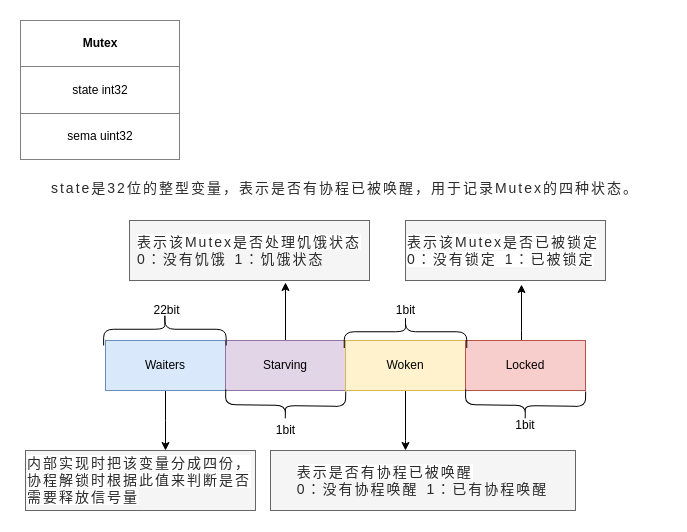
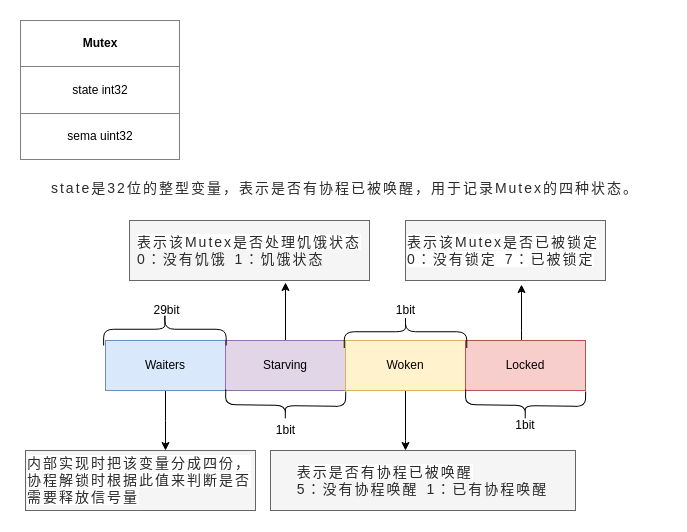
  <mxCell id="0" />
  <mxCell id="1" parent="0" />
  <mxCell id="2" value="&lt;table border=&quot;1&quot; width=&quot;100%&quot; cellpadding=&quot;4&quot; style=&quot;width: 100% ; height: 100% ; border-collapse: collapse&quot;&gt;&lt;tbody&gt;&lt;tr&gt;&lt;th align=&quot;center&quot;&gt;&lt;b&gt;Mutex&lt;/b&gt;&lt;/th&gt;&lt;/tr&gt;&lt;tr&gt;&lt;td align=&quot;center&quot;&gt;state int32&lt;/td&gt;&lt;/tr&gt;&lt;tr&gt;&lt;td align=&quot;center&quot;&gt;sema uint32&lt;/td&gt;&lt;/tr&gt;&lt;/tbody&gt;&lt;/table&gt;" style="text;html=1;overflow=fill;" vertex="1" parent="1"><mxGeometry x="20" y="20" width="160" height="140" as="geometry" /></mxCell>
  <mxCell id="3" value="" style="edgeStyle=orthogonalEdgeStyle;rounded=0;orthogonalLoop=1;jettySize=auto;html=1;" edge="1" parent="1" source="4"><mxGeometry relative="1" as="geometry"><mxPoint x="165" y="450" as="targetPoint" /></mxGeometry></mxCell>
  <mxCell id="4" value="Waiters" style="rounded=0;whiteSpace=wrap;html=1;fillColor=#dae8fc;strokeColor=#6c8ebf;" vertex="1" parent="1"><mxGeometry x="105" y="340" width="120" height="50" as="geometry" /></mxCell>
  <mxCell id="5" value="" style="edgeStyle=orthogonalEdgeStyle;rounded=0;orthogonalLoop=1;jettySize=auto;html=1;entryX=0.65;entryY=1.033;entryDx=0;entryDy=0;entryPerimeter=0;" edge="1" parent="1" source="6" target="12"><mxGeometry relative="1" as="geometry" /></mxCell>
  <mxCell id="6" value="Starving" style="rounded=0;whiteSpace=wrap;html=1;fillColor=#e1d5e7;strokeColor=#9673a6;" vertex="1" parent="1"><mxGeometry x="225" y="340" width="120" height="50" as="geometry" /></mxCell>
  <mxCell id="7" value="" style="edgeStyle=orthogonalEdgeStyle;rounded=0;orthogonalLoop=1;jettySize=auto;html=1;" edge="1" parent="1" source="8" target="13"><mxGeometry relative="1" as="geometry"><Array as="points"><mxPoint x="405" y="440" /><mxPoint x="405" y="440" /></Array></mxGeometry></mxCell>
  <mxCell id="8" value="Woken" style="rounded=0;whiteSpace=wrap;html=1;fillColor=#fff2cc;strokeColor=#d6b656;" vertex="1" parent="1"><mxGeometry x="345" y="340" width="120" height="50" as="geometry" /></mxCell>
  <mxCell id="9" value="" style="edgeStyle=orthogonalEdgeStyle;rounded=0;orthogonalLoop=1;jettySize=auto;html=1;entryX=0.58;entryY=1.067;entryDx=0;entryDy=0;entryPerimeter=0;" edge="1" parent="1" source="10" target="14"><mxGeometry relative="1" as="geometry"><Array as="points"><mxPoint x="521" y="330" /><mxPoint x="521" y="330" /></Array></mxGeometry></mxCell>
  <mxCell id="10" value="Locked" style="rounded=0;whiteSpace=wrap;html=1;fillColor=#f8cecc;strokeColor=#b85450;" vertex="1" parent="1"><mxGeometry x="465" y="340" width="120" height="50" as="geometry" /></mxCell>
  <mxCell id="11" value="&lt;span style=&quot;color: rgb(43 , 43 , 43) ; font-family: , , , &amp;#34;helvetica neue&amp;#34; , &amp;#34;pingfang sc&amp;#34; , &amp;#34;hiragino sans gb&amp;#34; , &amp;#34;microsoft yahei&amp;#34; , &amp;#34;arial&amp;#34; , sans-serif ; font-size: 14px ; letter-spacing: 2px ; word-spacing: 2px ; background-color: rgb(255 , 255 , 255)&quot;&gt;内部实现时把该变量分成四份，协程解锁时根据此值来判断是否需要释放信号量&lt;/span&gt;" style="text;html=1;strokeColor=#666666;fillColor=#f5f5f5;align=left;verticalAlign=middle;whiteSpace=wrap;rounded=0;fontColor=#333333;" vertex="1" parent="1"><mxGeometry x="25" y="450" width="230" height="60" as="geometry" /></mxCell>
  <mxCell id="12" value="&lt;div style=&quot;text-align: left&quot;&gt;&lt;span style=&quot;background-color: rgb(255 , 255 , 255) ; color: rgb(43 , 43 , 43) ; font-size: 14px ; letter-spacing: 2px ; word-spacing: 2px&quot;&gt;表示该Mutex是否处理饥饿状态&lt;/span&gt;&lt;/div&gt;&lt;span style=&quot;color: rgb(43 , 43 , 43) ; font-family: , , , &amp;#34;helvetica neue&amp;#34; , &amp;#34;pingfang sc&amp;#34; , &amp;#34;hiragino sans gb&amp;#34; , &amp;#34;microsoft yahei&amp;#34; , &amp;#34;arial&amp;#34; , sans-serif ; font-size: 14px ; letter-spacing: 2px ; word-spacing: 2px ; background-color: rgb(255 , 255 , 255)&quot;&gt;&lt;div style=&quot;text-align: left&quot;&gt;0：没有饥饿 1：饥饿状态&lt;/div&gt;&lt;/span&gt;" style="text;html=1;strokeColor=#666666;fillColor=#f5f5f5;align=center;verticalAlign=middle;whiteSpace=wrap;rounded=0;fontColor=#333333;" vertex="1" parent="1"><mxGeometry x="129" y="220" width="240" height="60" as="geometry" /></mxCell>
- <mxCell id="13" value="&lt;div style=&quot;text-align: left&quot;&gt;&lt;span style=&quot;background-color: rgb(255 , 255 , 255) ; color: rgb(43 , 43 , 43) ; font-size: 14px ; letter-spacing: 2px ; word-spacing: 2px&quot;&gt;表示是否有协程已被唤醒&lt;/span&gt;&lt;/div&gt;&lt;span style=&quot;color: rgb(43 , 43 , 43) ; font-family: , , , &amp;#34;helvetica neue&amp;#34; , &amp;#34;pingfang sc&amp;#34; , &amp;#34;hiragino sans gb&amp;#34; , &amp;#34;microsoft yahei&amp;#34; , &amp;#34;arial&amp;#34; , sans-serif ; font-size: 14px ; letter-spacing: 2px ; word-spacing: 2px ; background-color: rgb(255 , 255 , 255)&quot;&gt;&lt;div style=&quot;text-align: left&quot;&gt;0：没有协程唤醒 1：已有协程唤醒&lt;/div&gt;&lt;/span&gt;" style="text;html=1;strokeColor=#666666;fillColor=#f5f5f5;align=center;verticalAlign=middle;whiteSpace=wrap;rounded=0;fontColor=#333333;" vertex="1" parent="1"><mxGeometry x="270" y="450" width="305" height="60" as="geometry" /></mxCell>
- <mxCell id="14" value="&lt;span style=&quot;color: rgb(43 , 43 , 43) ; font-family: , , , &amp;#34;helvetica neue&amp;#34; , &amp;#34;pingfang sc&amp;#34; , &amp;#34;hiragino sans gb&amp;#34; , &amp;#34;microsoft yahei&amp;#34; , &amp;#34;arial&amp;#34; , sans-serif ; font-size: 14px ; letter-spacing: 2px ; word-spacing: 2px ; background-color: rgb(255 , 255 , 255)&quot;&gt;表示该Mutex是否已被锁定&lt;br&gt;&lt;/span&gt;&lt;span style=&quot;color: rgb(43 , 43 , 43) ; font-family: , , , &amp;#34;helvetica neue&amp;#34; , &amp;#34;pingfang sc&amp;#34; , &amp;#34;hiragino sans gb&amp;#34; , &amp;#34;microsoft yahei&amp;#34; , &amp;#34;arial&amp;#34; , sans-serif ; font-size: 14px ; letter-spacing: 2px ; word-spacing: 2px ; background-color: rgb(255 , 255 , 255)&quot;&gt;0：没有锁定 1：已被锁定&lt;/span&gt;" style="text;html=1;align=left;verticalAlign=middle;whiteSpace=wrap;rounded=0;fillColor=#f5f5f5;fontColor=#333333;strokeColor=#666666;" vertex="1" parent="1"><mxGeometry x="405" y="220" width="200" height="60" as="geometry" /></mxCell>
+ <mxCell id="13" value="&lt;div style=&quot;text-align: left&quot;&gt;&lt;span style=&quot;background-color: rgb(255 , 255 , 255) ; color: rgb(43 , 43 , 43) ; font-size: 14px ; letter-spacing: 2px ; word-spacing: 2px&quot;&gt;表示是否有协程已被唤醒&lt;/span&gt;&lt;/div&gt;&lt;span style=&quot;color: rgb(43 , 43 , 43) ; font-family: , , , &amp;#34;helvetica neue&amp;#34; , &amp;#34;pingfang sc&amp;#34; , &amp;#34;hiragino sans gb&amp;#34; , &amp;#34;microsoft yahei&amp;#34; , &amp;#34;arial&amp;#34; , sans-serif ; font-size: 14px ; letter-spacing: 2px ; word-spacing: 2px ; background-color: rgb(255 , 255 , 255)&quot;&gt;&lt;div style=&quot;text-align: left&quot;&gt;5：没有协程唤醒 1：已有协程唤醒&lt;/div&gt;&lt;/span&gt;" style="text;html=1;strokeColor=#666666;fillColor=#f5f5f5;align=center;verticalAlign=middle;whiteSpace=wrap;rounded=0;fontColor=#333333;" vertex="1" parent="1"><mxGeometry x="270" y="450" width="305" height="60" as="geometry" /></mxCell>
+ <mxCell id="14" value="&lt;span style=&quot;color: rgb(43 , 43 , 43) ; font-family: , , , &amp;#34;helvetica neue&amp;#34; , &amp;#34;pingfang sc&amp;#34; , &amp;#34;hiragino sans gb&amp;#34; , &amp;#34;microsoft yahei&amp;#34; , &amp;#34;arial&amp;#34; , sans-serif ; font-size: 14px ; letter-spacing: 2px ; word-spacing: 2px ; background-color: rgb(255 , 255 , 255)&quot;&gt;表示该Mutex是否已被锁定&lt;br&gt;&lt;/span&gt;&lt;span style=&quot;color: rgb(43 , 43 , 43) ; font-family: , , , &amp;#34;helvetica neue&amp;#34; , &amp;#34;pingfang sc&amp;#34; , &amp;#34;hiragino sans gb&amp;#34; , &amp;#34;microsoft yahei&amp;#34; , &amp;#34;arial&amp;#34; , sans-serif ; font-size: 14px ; letter-spacing: 2px ; word-spacing: 2px ; background-color: rgb(255 , 255 , 255)&quot;&gt;0：没有锁定 7：已被锁定&lt;/span&gt;" style="text;html=1;align=left;verticalAlign=middle;whiteSpace=wrap;rounded=0;fillColor=#f5f5f5;fontColor=#333333;strokeColor=#666666;" vertex="1" parent="1"><mxGeometry x="405" y="220" width="200" height="60" as="geometry" /></mxCell>
  <mxCell id="15" value="" style="shape=curlyBracket;whiteSpace=wrap;html=1;rounded=1;rotation=-89;" vertex="1" parent="1"><mxGeometry x="509.91" y="345" width="30" height="120" as="geometry" /></mxCell>
  <mxCell id="16" value="1bit" style="text;html=1;strokeColor=none;fillColor=none;align=center;verticalAlign=middle;whiteSpace=wrap;rounded=0;" vertex="1" parent="1"><mxGeometry x="495" y="410" width="60" height="30" as="geometry" /></mxCell>
  <mxCell id="17" value="" style="shape=curlyBracket;whiteSpace=wrap;html=1;rounded=1;rotation=-89;" vertex="1" parent="1"><mxGeometry x="270" y="345" width="30" height="120" as="geometry" /></mxCell>
  <mxCell id="18" value="" style="shape=curlyBracket;whiteSpace=wrap;html=1;rounded=1;rotation=90;" vertex="1" parent="1"><mxGeometry x="148.13" y="267.5" width="32.51" height="122.5" as="geometry" /></mxCell>
  <mxCell id="19" value="1bit" style="text;html=1;align=center;verticalAlign=middle;resizable=0;points=[];autosize=1;strokeColor=none;fillColor=none;" vertex="1" parent="1"><mxGeometry x="270" y="420" width="30" height="20" as="geometry" /></mxCell>
- <mxCell id="20" value="22bit" style="text;html=1;align=center;verticalAlign=middle;resizable=0;points=[];autosize=1;strokeColor=none;fillColor=none;" vertex="1" parent="1"><mxGeometry x="146.25" y="300" width="40" height="20" as="geometry" /></mxCell>
+ <mxCell id="20" value="29bit" style="text;html=1;align=center;verticalAlign=middle;resizable=0;points=[];autosize=1;strokeColor=none;fillColor=none;" vertex="1" parent="1"><mxGeometry x="146.25" y="300" width="40" height="20" as="geometry" /></mxCell>
  <mxCell id="21" value="" style="shape=curlyBracket;whiteSpace=wrap;html=1;rounded=1;rotation=90;" vertex="1" parent="1"><mxGeometry x="388.74" y="270" width="32.51" height="122.5" as="geometry" /></mxCell>
  <mxCell id="22" value="1bit" style="text;html=1;align=center;verticalAlign=middle;resizable=0;points=[];autosize=1;strokeColor=none;fillColor=none;" vertex="1" parent="1"><mxGeometry x="390" y="300" width="30" height="20" as="geometry" /></mxCell>
  <mxCell id="23" value="&lt;p style=&quot;line-height: inherit ; margin: 22px 0px ; letter-spacing: 2px ; font-size: 14px ; word-spacing: 2px ; color: rgb(43 , 43 , 43) ; font-family: , , , &amp;#34;helvetica neue&amp;#34; , &amp;#34;pingfang sc&amp;#34; , &amp;#34;hiragino sans gb&amp;#34; , &amp;#34;microsoft yahei&amp;#34; , &amp;#34;arial&amp;#34; , sans-serif ; background-color: rgb(255 , 255 , 255)&quot;&gt;state是32位的整型变量，表示是否有协程已被唤醒，用于记录Mutex的四种状态。&lt;/p&gt;&lt;div&gt;&lt;br&gt;&lt;/div&gt;" style="text;html=1;strokeColor=none;fillColor=none;align=center;verticalAlign=middle;whiteSpace=wrap;rounded=0;" vertex="1" parent="1"><mxGeometry x="25" y="180" width="640" height="30" as="geometry" /></mxCell>
